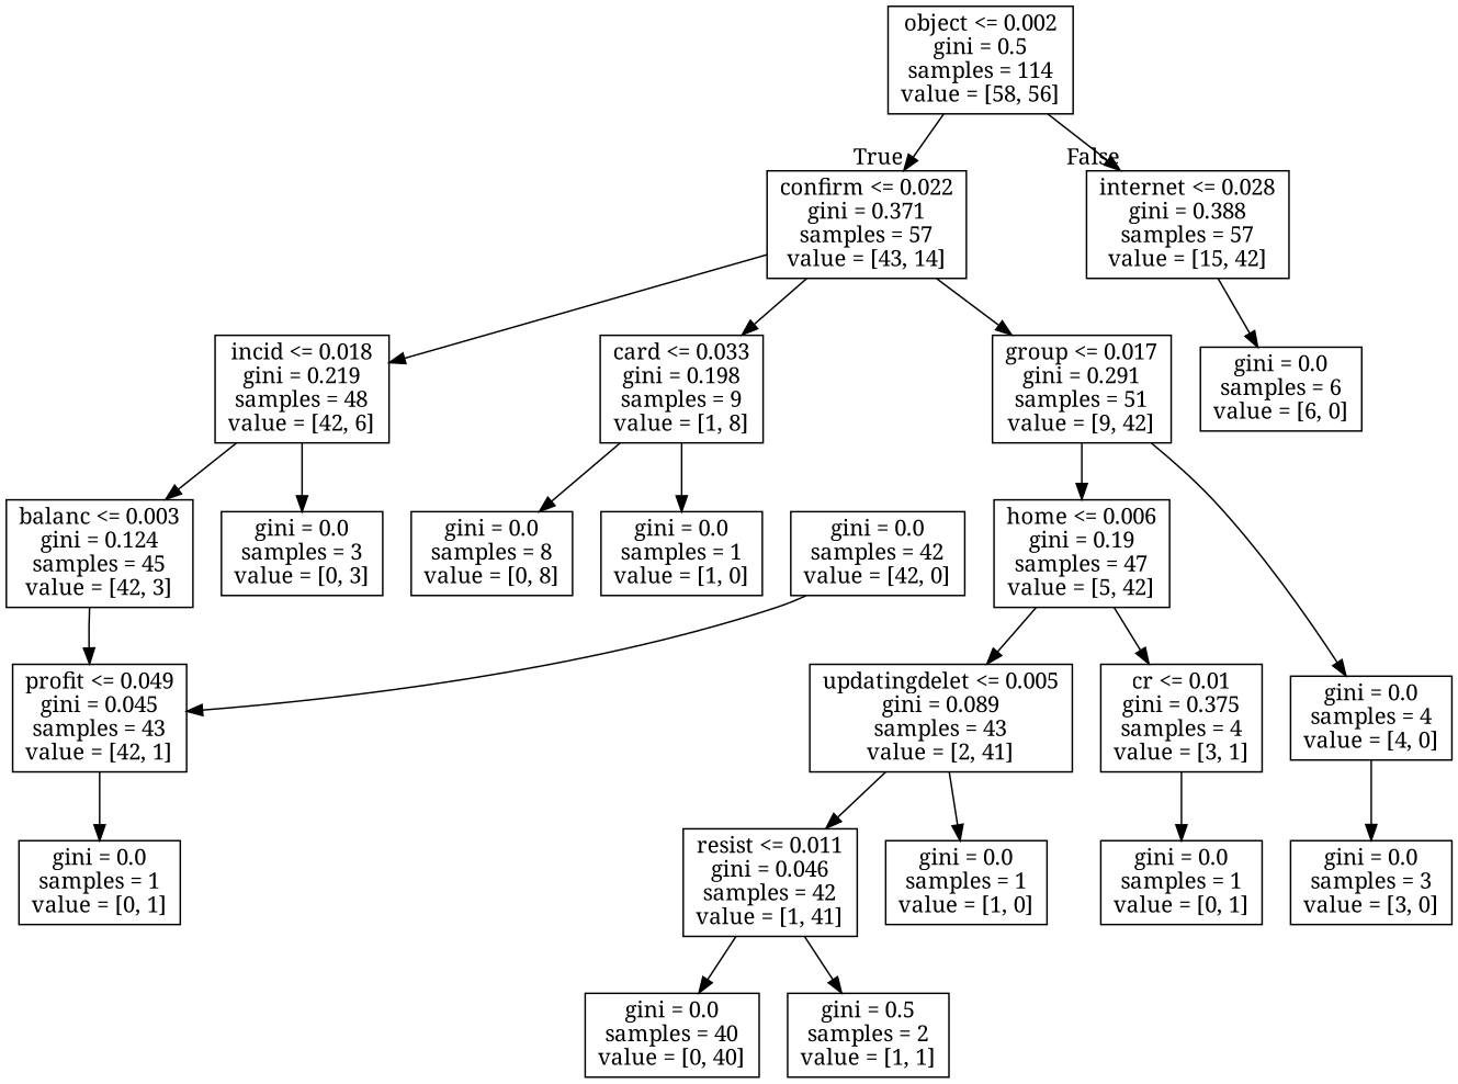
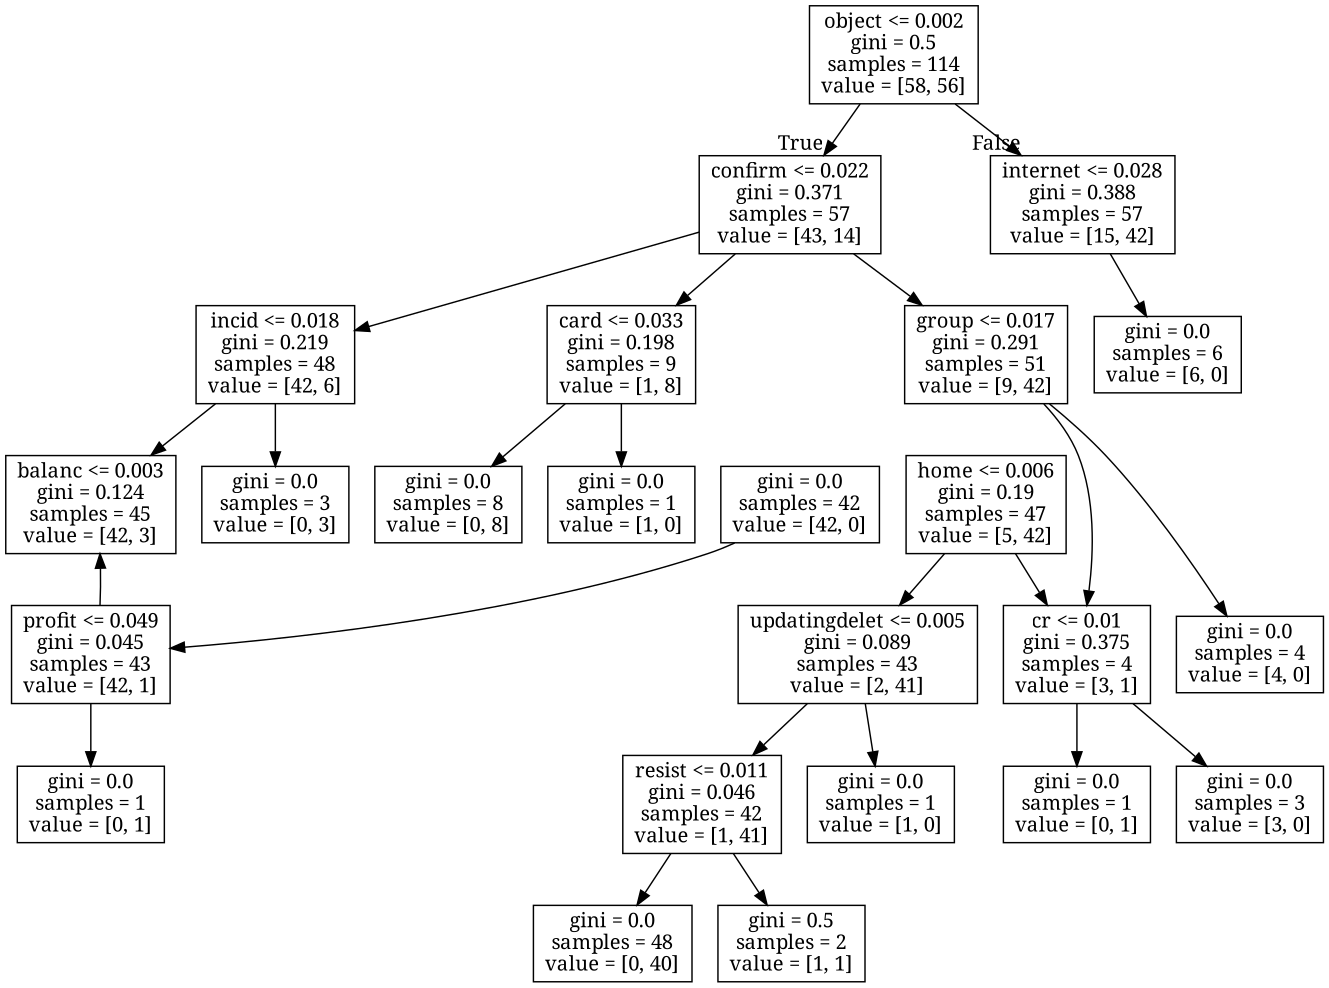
  digraph {
    fontname="Noto Serif"
    node [fontname="Noto Serif" shape=box]
    edge [fontname="Noto Serif"]
    n1 [label="object <= 0.002\ngini = 0.5\nsamples = 114\nvalue = [58, 56]"]
    n2 [label="confirm <= 0.022\ngini = 0.371\nsamples = 57\nvalue = [43, 14]"]
    n3 [label="internet <= 0.028\ngini = 0.388\nsamples = 57\nvalue = [15, 42]"]
    n4 [label="incid <= 0.018\ngini = 0.219\nsamples = 48\nvalue = [42, 6]"]
    n5 [label="card <= 0.033\ngini = 0.198\nsamples = 9\nvalue = [1, 8]"]
    n6 [label="group <= 0.017\ngini = 0.291\nsamples = 51\nvalue = [9, 42]"]
    n7 [label="gini = 0.0\nsamples = 6\nvalue = [6, 0]"]
    n8 [label="balanc <= 0.003\ngini = 0.124\nsamples = 45\nvalue = [42, 3]"]
    n9 [label="gini = 0.0\nsamples = 3\nvalue = [0, 3]"]
    n10 [label="gini = 0.0\nsamples = 8\nvalue = [0, 8]"]
    n11 [label="gini = 0.0\nsamples = 1\nvalue = [1, 0]"]
    n12 [label="profit <= 0.049\ngini = 0.045\nsamples = 43\nvalue = [42, 1]"]
    n13 [label="gini = 0.0\nsamples = 1\nvalue = [0, 1]"]
    n14 [label="gini = 0.0\nsamples = 42\nvalue = [42, 0]"]
    n15 [label="home <= 0.006\ngini = 0.19\nsamples = 47\nvalue = [5, 42]"]
    n16 [label="gini = 0.0\nsamples = 4\nvalue = [4, 0]"]
    n17 [label="updatingdelet <= 0.005\ngini = 0.089\nsamples = 43\nvalue = [2, 41]"]
    n18 [label="cr <= 0.01\ngini = 0.375\nsamples = 4\nvalue = [3, 1]"]
    n19 [label="resist <= 0.011\ngini = 0.046\nsamples = 42\nvalue = [1, 41]"]
    n20 [label="gini = 0.0\nsamples = 1\nvalue = [1, 0]"]
    n21 [label="gini = 0.0\nsamples = 3\nvalue = [3, 0]"]
    n22 [label="gini = 0.0\nsamples = 1\nvalue = [0, 1]"]
-   n23 [label="gini = 0.0\nsamples = 40\nvalue = [0, 40]"]
+   n23 [label="gini = 0.0\nsamples = 48\nvalue = [0, 40]"]
    n24 [label="gini = 0.5\nsamples = 2\nvalue = [1, 1]"]
    n1 -> n2 [headlabel=True labelangle=45 labeldistance=2.5]
    n1 -> n3 [headlabel=False labelangle=-45 labeldistance=2.5]
    n2 -> n4
    n2 -> n5
    n2 -> n6
    n3 -> n7
    n4 -> n8
    n4 -> n9
    n5 -> n10
    n5 -> n11
-   n6 -> n15
+   n6 -> n18
    n6 -> n16
-   n8 -> n12
+   n12 -> n8
    n12 -> n13
    n14 -> n12
    n15 -> n17
    n15 -> n18
    n17 -> n19
    n17 -> n20
-   n16 -> n21
+   n18 -> n21
    n18 -> n22
    n19 -> n23
    n19 -> n24
  }
